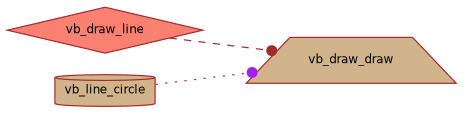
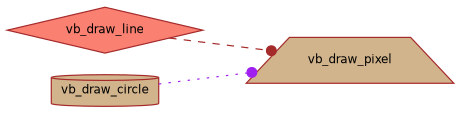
  digraph {
    rankdir=LR
    node [color=brown fillcolor=tan fontname=Helvetica fontsize=10 style=filled]
    edge [arrowhead=dot fontname=Helvetica fontsize=10 labelfontname=Helvetica labelfontsize=10]
    n1 [fillcolor=salmon fontcolor=black height=0.2 label=vb_draw_line shape=diamond width=0.4]
-   n2 [height=0.2 label=vb_draw_draw shape=trapezium width=0.4]
-   n3 [height=0.2 label=vb_line_circle shape=cylinder width=0.4]
+   n2 [height=0.2 label=vb_draw_pixel shape=trapezium width=0.4]
+   n3 [height=0.2 label=vb_draw_circle shape=cylinder width=0.4]
    n1 -> n2 [color=brown style=dashed]
    n3 -> n2 [color=purple style=dotted]
  }
